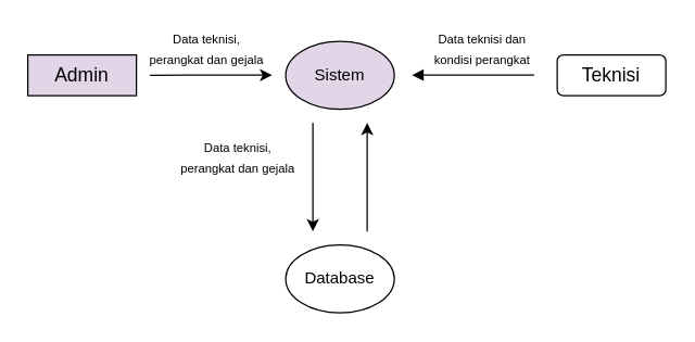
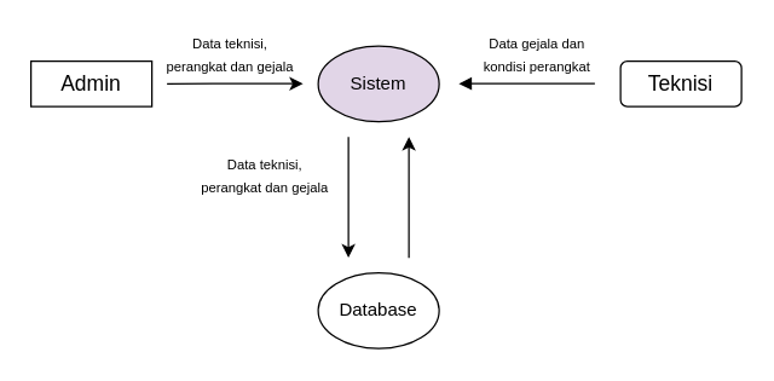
  <mxCell id="0" />
  <mxCell id="1" parent="0" />
- <mxCell id="2" value="&lt;font style=&quot;font-size: 14px;&quot;&gt;Admin&lt;/font&gt;" style="rounded=0;whiteSpace=wrap;html=1;fillColor=#e1d5e7;" vertex="1" parent="1"><mxGeometry x="20" y="40" width="80" height="30" as="geometry" /></mxCell>
+ <mxCell id="2" value="&lt;font style=&quot;font-size: 14px;&quot;&gt;Admin&lt;/font&gt;" style="rounded=0;whiteSpace=wrap;html=1;" vertex="1" parent="1"><mxGeometry x="20" y="40" width="80" height="30" as="geometry" /></mxCell>
  <mxCell id="3" value="&lt;font style=&quot;font-size: 14px;&quot;&gt;Teknisi&lt;/font&gt;" style="whiteSpace=wrap;html=1;rounded=1;" vertex="1" parent="1"><mxGeometry x="410" y="40" width="80" height="30" as="geometry" /></mxCell>
  <mxCell id="4" value="Sistem" style="ellipse;whiteSpace=wrap;html=1;fillColor=#e1d5e7;" vertex="1" parent="1"><mxGeometry x="210" y="30" width="80" height="50" as="geometry" /></mxCell>
  <mxCell id="5" value="Database" style="ellipse;whiteSpace=wrap;html=1;" vertex="1" parent="1"><mxGeometry x="210" y="180" width="80" height="50" as="geometry" /></mxCell>
  <mxCell id="6" value="" style="endArrow=classic;html=1;rounded=0;" edge="1" parent="1"><mxGeometry width="50" height="50" relative="1" as="geometry"><mxPoint x="110" y="55" as="sourcePoint" /><mxPoint x="200" y="54.86" as="targetPoint" /><Array as="points"><mxPoint x="140" y="54.86" /></Array></mxGeometry></mxCell>
  <mxCell id="7" value="&lt;font style=&quot;font-size: 9px;&quot;&gt;Data teknisi, perangkat dan gejala&lt;/font&gt;" style="text;html=1;align=center;verticalAlign=middle;whiteSpace=wrap;rounded=0;" vertex="1" parent="1"><mxGeometry x="107" y="20" width="90" height="30" as="geometry" /></mxCell>
  <mxCell id="8" value="" style="endArrow=none;html=1;rounded=0;startArrow=block;startFill=1;endFill=0;" edge="1" parent="1"><mxGeometry width="50" height="50" relative="1" as="geometry"><mxPoint x="303" y="54.88" as="sourcePoint" /><mxPoint x="393" y="54.74" as="targetPoint" /><Array as="points"><mxPoint x="333" y="54.74" /></Array></mxGeometry></mxCell>
- <mxCell id="9" value="&lt;font style=&quot;font-size: 9px;&quot;&gt;Data teknisi dan kondisi perangkat&lt;/font&gt;" style="text;html=1;align=center;verticalAlign=middle;whiteSpace=wrap;rounded=0;" vertex="1" parent="1"><mxGeometry x="310" y="20" width="90" height="30" as="geometry" /></mxCell>
+ <mxCell id="9" value="&lt;font style=&quot;font-size: 9px;&quot;&gt;Data gejala dan kondisi perangkat&lt;/font&gt;" style="text;html=1;align=center;verticalAlign=middle;whiteSpace=wrap;rounded=0;" vertex="1" parent="1"><mxGeometry x="310" y="20" width="90" height="30" as="geometry" /></mxCell>
  <mxCell id="10" value="" style="endArrow=classic;html=1;rounded=0;" edge="1" parent="1"><mxGeometry width="50" height="50" relative="1" as="geometry"><mxPoint x="230" y="90" as="sourcePoint" /><mxPoint x="230" y="170" as="targetPoint" /><Array as="points"><mxPoint x="230" y="120" /></Array></mxGeometry></mxCell>
  <mxCell id="11" value="" style="endArrow=none;html=1;rounded=0;startArrow=classic;startFill=1;endFill=0;" edge="1" parent="1"><mxGeometry width="50" height="50" relative="1" as="geometry"><mxPoint x="270" y="90" as="sourcePoint" /><mxPoint x="270" y="170" as="targetPoint" /><Array as="points"><mxPoint x="270" y="120" /></Array></mxGeometry></mxCell>
  <mxCell id="12" value="&lt;font style=&quot;font-size: 9px;&quot;&gt;Data teknisi, perangkat dan gejala&lt;/font&gt;" style="text;html=1;align=center;verticalAlign=middle;whiteSpace=wrap;rounded=0;" vertex="1" parent="1"><mxGeometry x="130" y="100" width="90" height="30" as="geometry" /></mxCell>
